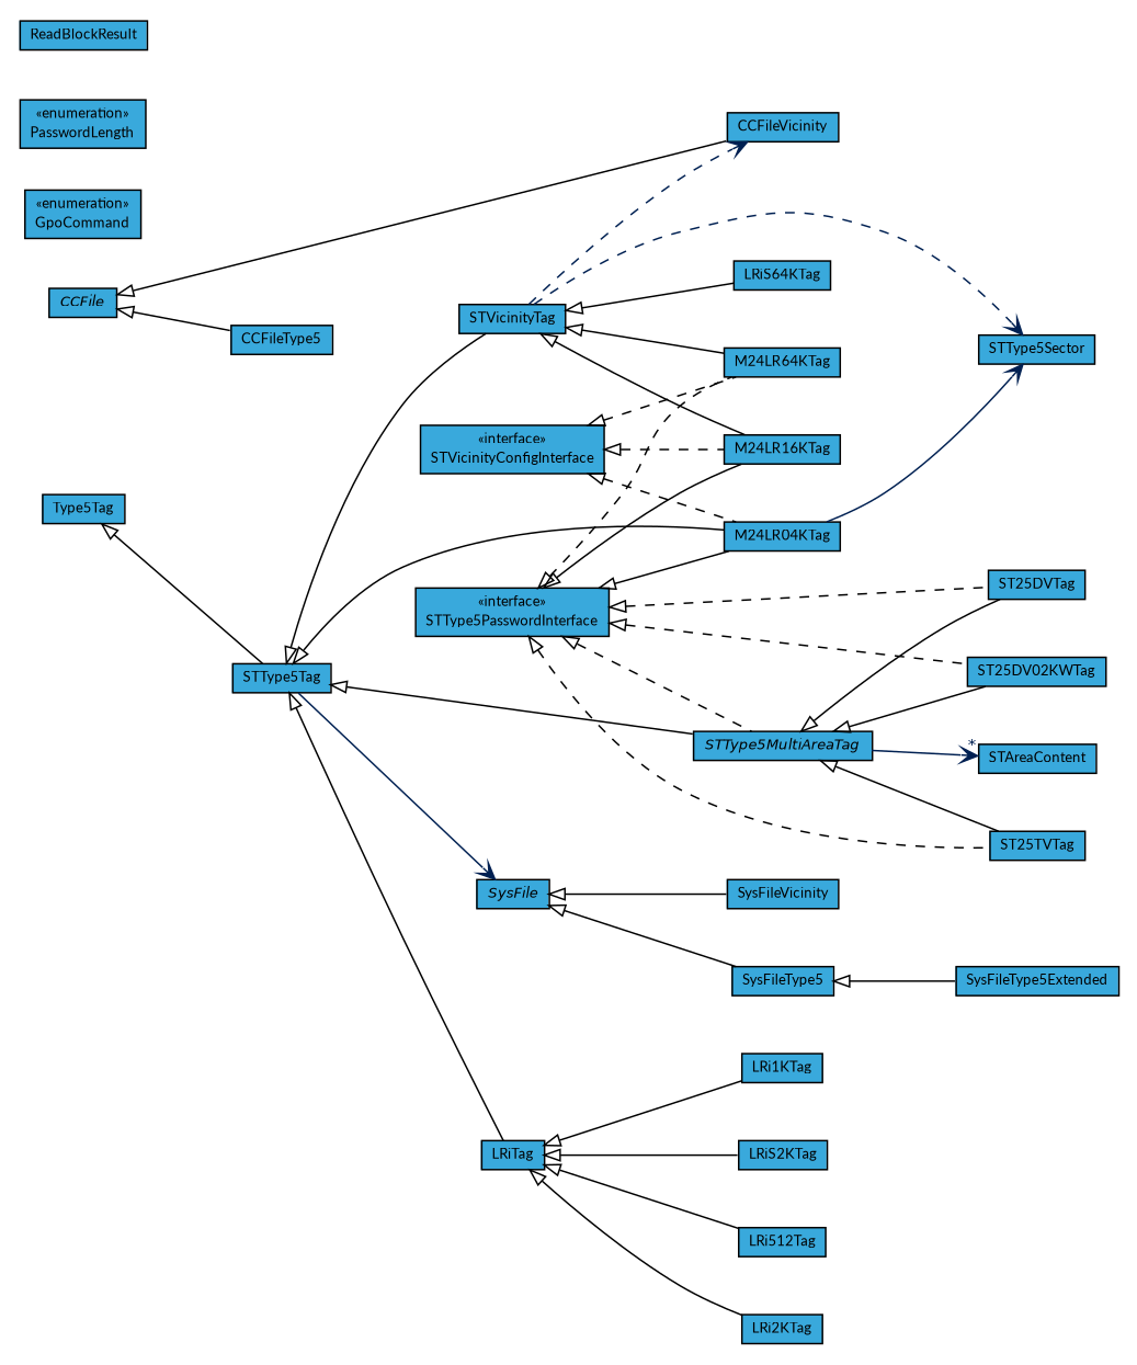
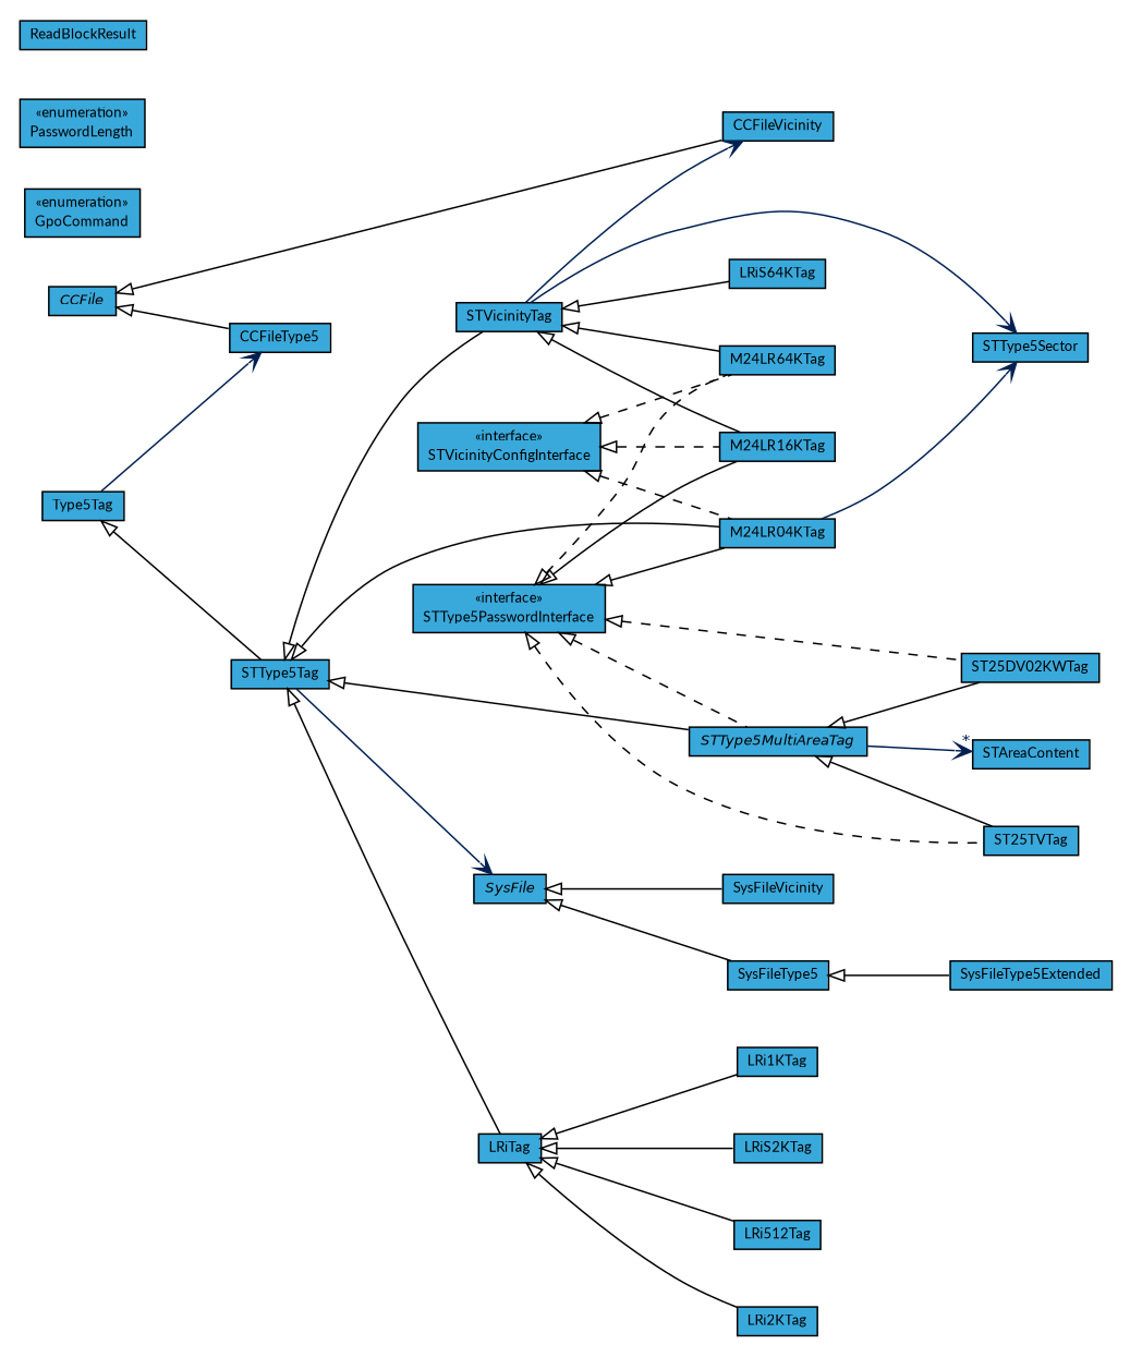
  digraph {
    fontname=Lato
    nodesep=0.25
    rankdir=LR
    ranksep=0.5
    node [fontcolor=black fontname=Lato fontsize=9.0 shape=plaintext]
    edge [arrowtail=empty dir=back fontname=Lato fontsize=10 headport=p labelfontname=Helvetica labelfontsize=10 tailport=p]
    n1 [label=<<table title="com.st.st25sdk.type5.Type5Tag" border="0" cellborder="1" cellspacing="0" cellpadding="2" port="p" bgcolor="#39a9dc" href="./Type5Tag.html"> 		<tr><td><table border="0" cellspacing="0" cellpadding="1"> <tr><td align="center" balign="center"> Type5Tag </td></tr> 		</table></td></tr> 		</table>>]
    n2 [label=<<table title="com.st.st25sdk.type5.STType5Tag" border="0" cellborder="1" cellspacing="0" cellpadding="2" port="p" bgcolor="#39a9dc" href="./STType5Tag.html"> 		<tr><td><table border="0" cellspacing="0" cellpadding="1"> <tr><td align="center" balign="center"> STType5Tag </td></tr> 		</table></td></tr> 		</table>>]
    n3 [label=<<table title="com.st.st25sdk.type5.CCFileType5" border="0" cellborder="1" cellspacing="0" cellpadding="2" port="p" bgcolor="#39a9dc" href="./CCFileType5.html"> 		<tr><td><table border="0" cellspacing="0" cellpadding="1"> <tr><td align="center" balign="center"> CCFileType5 </td></tr> 		</table></td></tr> 		</table>>]
    n4 [label=<<table title="com.st.st25sdk.type5.STType5MultiAreaTag" border="0" cellborder="1" cellspacing="0" cellpadding="2" port="p" bgcolor="#39a9dc" href="./STType5MultiAreaTag.html"> 		<tr><td><table border="0" cellspacing="0" cellpadding="1"> <tr><td align="center" balign="center"><font face="Helvetica-Oblique"> STType5MultiAreaTag </font></td></tr> 		</table></td></tr> 		</table>>]
    n5 [label=<<table title="com.st.st25sdk.type5.SysFile" border="0" cellborder="1" cellspacing="0" cellpadding="2" port="p" bgcolor="#39a9dc" href="./SysFile.html"> 		<tr><td><table border="0" cellspacing="0" cellpadding="1"> <tr><td align="center" balign="center"><font face="Helvetica-Oblique"> SysFile </font></td></tr> 		</table></td></tr> 		</table>>]
    n6 [label=<<table title="com.st.st25sdk.type5.M24LR04KTag" border="0" cellborder="1" cellspacing="0" cellpadding="2" port="p" bgcolor="#39a9dc" href="./M24LR04KTag.html"> 		<tr><td><table border="0" cellspacing="0" cellpadding="1"> <tr><td align="center" balign="center"> M24LR04KTag </td></tr> 		</table></td></tr> 		</table>>]
    n7 [label=<<table title="com.st.st25sdk.type5.LRiTag" border="0" cellborder="1" cellspacing="0" cellpadding="2" port="p" bgcolor="#39a9dc" href="./LRiTag.html"> 		<tr><td><table border="0" cellspacing="0" cellpadding="1"> <tr><td align="center" balign="center"> LRiTag </td></tr> 		</table></td></tr> 		</table>>]
    n8 [label=<<table title="com.st.st25sdk.type5.STVicinityTag" border="0" cellborder="1" cellspacing="0" cellpadding="2" port="p" bgcolor="#39a9dc" href="./STVicinityTag.html"> 		<tr><td><table border="0" cellspacing="0" cellpadding="1"> <tr><td align="center" balign="center"> STVicinityTag </td></tr> 		</table></td></tr> 		</table>>]
-   n9 [label=<<table title="com.st.st25sdk.type5.ST25DVTag" border="0" cellborder="1" cellspacing="0" cellpadding="2" port="p" bgcolor="#39a9dc" href="./ST25DVTag.html"> 		<tr><td><table border="0" cellspacing="0" cellpadding="1"> <tr><td align="center" balign="center"> ST25DVTag </td></tr> 		</table></td></tr> 		</table>>]
    n10 [label=<<table title="com.st.st25sdk.type5.ST25DV02KWTag" border="0" cellborder="1" cellspacing="0" cellpadding="2" port="p" bgcolor="#39a9dc" href="./ST25DV02KWTag.html"> 		<tr><td><table border="0" cellspacing="0" cellpadding="1"> <tr><td align="center" balign="center"> ST25DV02KWTag </td></tr> 		</table></td></tr> 		</table>>]
    n11 [label=<<table title="com.st.st25sdk.type5.ST25TVTag" border="0" cellborder="1" cellspacing="0" cellpadding="2" port="p" bgcolor="#39a9dc" href="./ST25TVTag.html"> 		<tr><td><table border="0" cellspacing="0" cellpadding="1"> <tr><td align="center" balign="center"> ST25TVTag </td></tr> 		</table></td></tr> 		</table>>]
    n12 [label=<<table title="com.st.st25sdk.type5.STAreaContent" border="0" cellborder="1" cellspacing="0" cellpadding="2" port="p" bgcolor="#39a9dc" href="./STAreaContent.html"> 		<tr><td><table border="0" cellspacing="0" cellpadding="1"> <tr><td align="center" balign="center"> STAreaContent </td></tr> 		</table></td></tr> 		</table>>]
    n13 [label=<<table title="com.st.st25sdk.type5.SysFileType5" border="0" cellborder="1" cellspacing="0" cellpadding="2" port="p" bgcolor="#39a9dc" href="./SysFileType5.html"> 		<tr><td><table border="0" cellspacing="0" cellpadding="1"> <tr><td align="center" balign="center"> SysFileType5 </td></tr> 		</table></td></tr> 		</table>>]
    n14 [label=<<table title="com.st.st25sdk.type5.SysFileVicinity" border="0" cellborder="1" cellspacing="0" cellpadding="2" port="p" bgcolor="#39a9dc" href="./SysFileVicinity.html"> 		<tr><td><table border="0" cellspacing="0" cellpadding="1"> <tr><td align="center" balign="center"> SysFileVicinity </td></tr> 		</table></td></tr> 		</table>>]
    n15 [label=<<table title="com.st.st25sdk.type5.STType5Sector" border="0" cellborder="1" cellspacing="0" cellpadding="2" port="p" bgcolor="#39a9dc" href="./STType5Sector.html"> 		<tr><td><table border="0" cellspacing="0" cellpadding="1"> <tr><td align="center" balign="center"> STType5Sector </td></tr> 		</table></td></tr> 		</table>>]
    n16 [label=<<table title="com.st.st25sdk.type5.LRi1KTag" border="0" cellborder="1" cellspacing="0" cellpadding="2" port="p" bgcolor="#39a9dc" href="./LRi1KTag.html"> 		<tr><td><table border="0" cellspacing="0" cellpadding="1"> <tr><td align="center" balign="center"> LRi1KTag </td></tr> 		</table></td></tr> 		</table>>]
    n17 [label=<<table title="com.st.st25sdk.type5.LRiS2KTag" border="0" cellborder="1" cellspacing="0" cellpadding="2" port="p" bgcolor="#39a9dc" href="./LRiS2KTag.html"> 		<tr><td><table border="0" cellspacing="0" cellpadding="1"> <tr><td align="center" balign="center"> LRiS2KTag </td></tr> 		</table></td></tr> 		</table>>]
    n18 [label=<<table title="com.st.st25sdk.type5.LRi512Tag" border="0" cellborder="1" cellspacing="0" cellpadding="2" port="p" bgcolor="#39a9dc" href="./LRi512Tag.html"> 		<tr><td><table border="0" cellspacing="0" cellpadding="1"> <tr><td align="center" balign="center"> LRi512Tag </td></tr> 		</table></td></tr> 		</table>>]
    n19 [label=<<table title="com.st.st25sdk.type5.LRi2KTag" border="0" cellborder="1" cellspacing="0" cellpadding="2" port="p" bgcolor="#39a9dc" href="./LRi2KTag.html"> 		<tr><td><table border="0" cellspacing="0" cellpadding="1"> <tr><td align="center" balign="center"> LRi2KTag </td></tr> 		</table></td></tr> 		</table>>]
    n20 [label=<<table title="com.st.st25sdk.type5.LRiS64KTag" border="0" cellborder="1" cellspacing="0" cellpadding="2" port="p" bgcolor="#39a9dc" href="./LRiS64KTag.html"> 		<tr><td><table border="0" cellspacing="0" cellpadding="1"> <tr><td align="center" balign="center"> LRiS64KTag </td></tr> 		</table></td></tr> 		</table>>]
    n21 [label=<<table title="com.st.st25sdk.type5.M24LR64KTag" border="0" cellborder="1" cellspacing="0" cellpadding="2" port="p" bgcolor="#39a9dc" href="./M24LR64KTag.html"> 		<tr><td><table border="0" cellspacing="0" cellpadding="1"> <tr><td align="center" balign="center"> M24LR64KTag </td></tr> 		</table></td></tr> 		</table>>]
    n22 [label=<<table title="com.st.st25sdk.type5.M24LR16KTag" border="0" cellborder="1" cellspacing="0" cellpadding="2" port="p" bgcolor="#39a9dc" href="./M24LR16KTag.html"> 		<tr><td><table border="0" cellspacing="0" cellpadding="1"> <tr><td align="center" balign="center"> M24LR16KTag </td></tr> 		</table></td></tr> 		</table>>]
    n23 [label=<<table title="com.st.st25sdk.type5.CCFileVicinity" border="0" cellborder="1" cellspacing="0" cellpadding="2" port="p" bgcolor="#39a9dc" href="./CCFileVicinity.html"> 		<tr><td><table border="0" cellspacing="0" cellpadding="1"> <tr><td align="center" balign="center"> CCFileVicinity </td></tr> 		</table></td></tr> 		</table>>]
    n24 [label=<<table title="com.st.st25sdk.type5.SysFileType5Extended" border="0" cellborder="1" cellspacing="0" cellpadding="2" port="p" bgcolor="#39a9dc" href="./SysFileType5Extended.html"> 		<tr><td><table border="0" cellspacing="0" cellpadding="1"> <tr><td align="center" balign="center"> SysFileType5Extended </td></tr> 		</table></td></tr> 		</table>>]
    n25 [label=<<table title="com.st.st25sdk.type5.ST25DVTag.GpoCommand" border="0" cellborder="1" cellspacing="0" cellpadding="2" port="p" bgcolor="#39a9dc" href="./ST25DVTag.GpoCommand.html"> 		<tr><td><table border="0" cellspacing="0" cellpadding="1"> <tr><td align="center" balign="center"> &#171;enumeration&#187; </td></tr> <tr><td align="center" balign="center"> GpoCommand </td></tr> 		</table></td></tr> 		</table>>]
    n26 [label=<<table title="com.st.st25sdk.type5.STType5PasswordInterface" border="0" cellborder="1" cellspacing="0" cellpadding="2" port="p" bgcolor="#39a9dc" href="./STType5PasswordInterface.html"> 		<tr><td><table border="0" cellspacing="0" cellpadding="1"> <tr><td align="center" balign="center"> &#171;interface&#187; </td></tr> <tr><td align="center" balign="center"> STType5PasswordInterface </td></tr> 		</table></td></tr> 		</table>>]
    n27 [label=<<table title="com.st.st25sdk.type5.STType5PasswordInterface.PasswordLength" border="0" cellborder="1" cellspacing="0" cellpadding="2" port="p" bgcolor="#39a9dc" href="./STType5PasswordInterface.PasswordLength.html"> 		<tr><td><table border="0" cellspacing="0" cellpadding="1"> <tr><td align="center" balign="center"> &#171;enumeration&#187; </td></tr> <tr><td align="center" balign="center"> PasswordLength </td></tr> 		</table></td></tr> 		</table>>]
    n28 [label=<<table title="com.st.st25sdk.type5.STVicinityConfigInterface" border="0" cellborder="1" cellspacing="0" cellpadding="2" port="p" bgcolor="#39a9dc" href="./STVicinityConfigInterface.html"> 		<tr><td><table border="0" cellspacing="0" cellpadding="1"> <tr><td align="center" balign="center"> &#171;interface&#187; </td></tr> <tr><td align="center" balign="center"> STVicinityConfigInterface </td></tr> 		</table></td></tr> 		</table>>]
    n29 [label=<<table title="com.st.st25sdk.type5.ReadBlockResult" border="0" cellborder="1" cellspacing="0" cellpadding="2" port="p" bgcolor="#39a9dc" href="./ReadBlockResult.html"> 		<tr><td><table border="0" cellspacing="0" cellpadding="1"> <tr><td align="center" balign="center"> ReadBlockResult </td></tr> 		</table></td></tr> 		</table>>]
    n30 [label=<<table title="com.st.st25sdk.type5.CCFile" border="0" cellborder="1" cellspacing="0" cellpadding="2" port="p" bgcolor="#39a9dc" href="./CCFile.html"> 		<tr><td><table border="0" cellspacing="0" cellpadding="1"> <tr><td align="center" balign="center"><font face="Helvetica-Oblique"> CCFile </font></td></tr> 		</table></td></tr> 		</table>>]
    n1 -> n2
+   n1 -> n3 [arrowhead=open color="#002052" fontcolor="#002052" fontsize=10.0 arrowtail="" dir=""]
    n2 -> n4
    n2 -> n5 [arrowhead=open color="#002052" fontcolor="#002052" fontsize=10.0 arrowtail="" dir=""]
    n2 -> n6
    n2 -> n7
    n2 -> n8
-   n4 -> n9
    n4 -> n10
    n4 -> n11
    n4 -> n12 [arrowhead=open color="#002052" fontcolor="#002052" fontsize=10.0 headlabel="*" arrowtail="" dir=""]
    n5 -> n13
    n5 -> n14
    n6 -> n15 [arrowhead=open color="#002052" fontcolor="#002052" fontsize=10.0 arrowtail="" dir=""]
    n7 -> n16
    n7 -> n17
    n7 -> n18
    n7 -> n19
-   n8 -> n15 [arrowhead=open color="#002052" fontcolor="#002052" fontsize=10.0 style=dashed arrowtail="" dir=""]
+   n8 -> n15 [arrowhead=open color="#002052" fontcolor="#002052" fontsize=10.0 arrowtail="" dir=""]
    n8 -> n20
    n8 -> n21
    n8 -> n22
-   n8 -> n23 [arrowhead=open color="#002052" fontcolor="#002052" fontsize=10.0 style=dashed arrowtail="" dir=""]
+   n8 -> n23 [arrowhead=open color="#002052" fontcolor="#002052" fontsize=10.0 arrowtail="" dir=""]
    n13 -> n24
    n26 -> n4 [style=dashed]
    n26 -> n6 [style=solid]
-   n26 -> n9 [style=dashed]
    n26 -> n10 [style=dashed]
    n26 -> n11 [style=dashed]
    n26 -> n21 [style=dashed]
    n26 -> n22 [style=solid]
    n28 -> n6 [style=dashed]
    n28 -> n21 [style=dashed]
    n28 -> n22 [style=dashed]
    n30 -> n3
    n30 -> n23
  }
